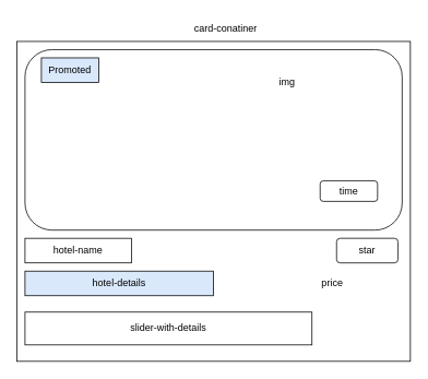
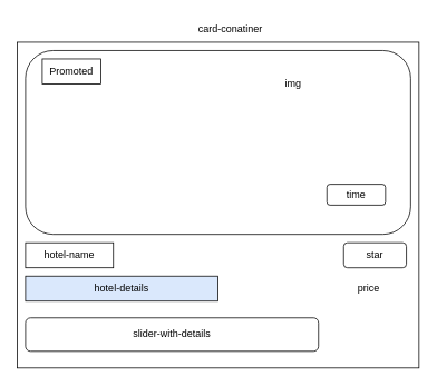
  <mxCell id="0" />
  <mxCell id="1" parent="0" />
  <mxCell id="2" value="" style="rounded=0;whiteSpace=wrap;html=1;" vertex="1" parent="1"><mxGeometry x="20" y="50" width="480" height="390" as="geometry" /></mxCell>
  <mxCell id="3" value="card-conatiner" style="text;html=1;strokeColor=none;fillColor=none;align=center;verticalAlign=middle;whiteSpace=wrap;rounded=0;" vertex="1" parent="1"><mxGeometry x="220" y="20" width="110" height="30" as="geometry" /></mxCell>
  <mxCell id="4" value="" style="rounded=1;whiteSpace=wrap;html=1;" vertex="1" parent="1"><mxGeometry x="30" y="60" width="460" height="220" as="geometry" /></mxCell>
- <mxCell id="5" value="Promoted" style="rounded=0;whiteSpace=wrap;html=1;fillColor=#dae8fc;" vertex="1" parent="1"><mxGeometry x="50" y="70" width="70" height="30" as="geometry" /></mxCell>
+ <mxCell id="5" value="Promoted" style="rounded=0;whiteSpace=wrap;html=1;" vertex="1" parent="1"><mxGeometry x="50" y="70" width="70" height="30" as="geometry" /></mxCell>
  <mxCell id="6" value="img" style="text;html=1;strokeColor=none;fillColor=none;align=center;verticalAlign=middle;whiteSpace=wrap;rounded=0;" vertex="1" parent="1"><mxGeometry x="320" y="85" width="60" height="30" as="geometry" /></mxCell>
  <mxCell id="7" value="time" style="rounded=1;whiteSpace=wrap;html=1;" vertex="1" parent="1"><mxGeometry x="390" y="220" width="70" height="25" as="geometry" /></mxCell>
- <mxCell id="8" value="hotel-name" style="rounded=0;whiteSpace=wrap;html=1;" vertex="1" parent="1"><mxGeometry x="30" y="290" width="130" height="30" as="geometry" /></mxCell>
+ <mxCell id="8" value="hotel-name" style="rounded=0;whiteSpace=wrap;html=1;" vertex="1" parent="1"><mxGeometry x="30" y="290" width="105" height="30" as="geometry" /></mxCell>
  <mxCell id="9" value="star" style="rounded=1;whiteSpace=wrap;html=1;" vertex="1" parent="1"><mxGeometry x="410" y="290" width="75" height="30" as="geometry" /></mxCell>
  <mxCell id="10" value="hotel-details" style="rounded=0;whiteSpace=wrap;html=1;fillColor=#dae8fc;" vertex="1" parent="1"><mxGeometry x="30" y="330" width="230" height="30" as="geometry" /></mxCell>
- <mxCell id="11" value="price" style="text;html=1;strokeColor=none;fillColor=none;align=center;verticalAlign=middle;whiteSpace=wrap;rounded=0;" vertex="1" parent="1"><mxGeometry x="375" y="330" width="60" height="30" as="geometry" /></mxCell>
- <mxCell id="12" value="slider-with-details" style="rounded=0;whiteSpace=wrap;html=1;" vertex="1" parent="1"><mxGeometry x="30" y="380" width="350" height="40" as="geometry" /></mxCell>
+ <mxCell id="11" value="price" style="text;html=1;strokeColor=none;fillColor=none;align=center;verticalAlign=middle;whiteSpace=wrap;rounded=0;" vertex="1" parent="1"><mxGeometry x="410" y="330" width="60" height="30" as="geometry" /></mxCell>
+ <mxCell id="12" value="slider-with-details" style="whiteSpace=wrap;html=1;rounded=1;" vertex="1" parent="1"><mxGeometry x="30" y="380" width="350" height="40" as="geometry" /></mxCell>
